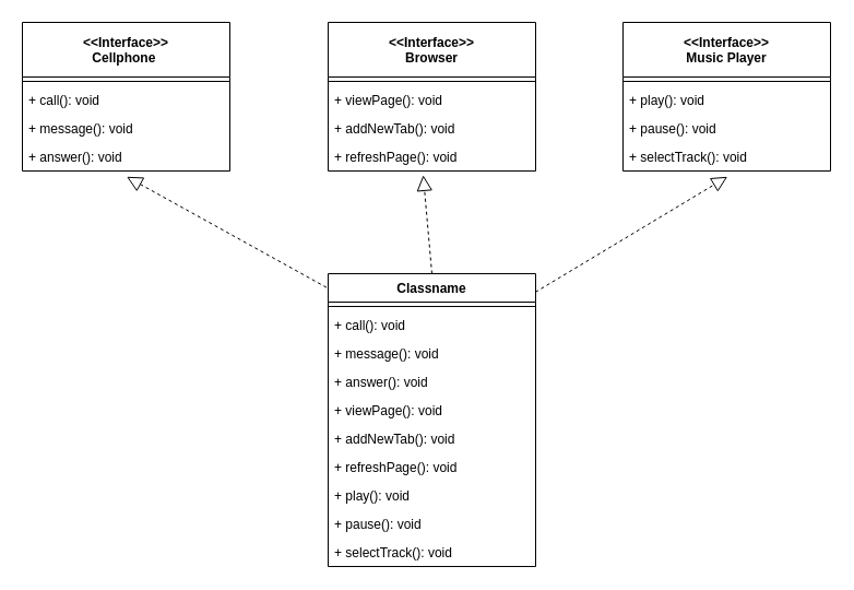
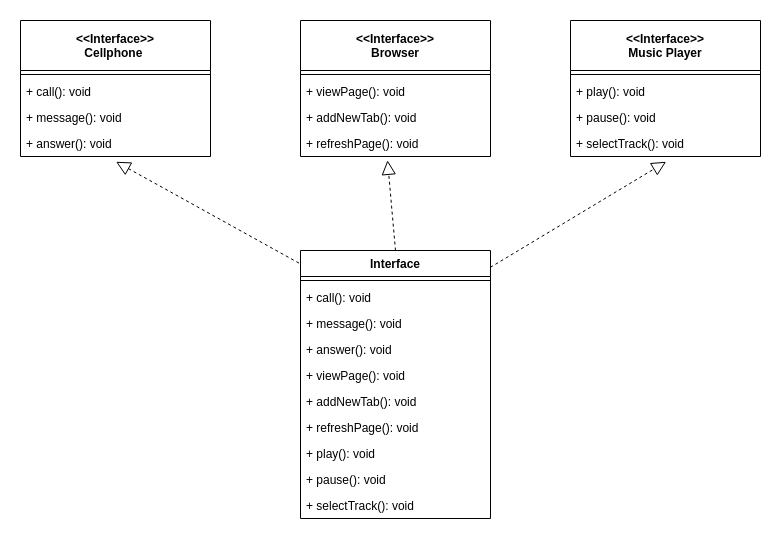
  <mxCell id="0" />
  <mxCell id="1" parent="0" />
  <mxCell id="2" value="&lt;&lt;Interface&gt;&gt;&#10;Cellphone " style="swimlane;fontStyle=1;align=center;verticalAlign=middle;childLayout=stackLayout;horizontal=1;startSize=50;horizontalStack=0;resizeParent=1;resizeParentMax=0;resizeLast=0;collapsible=1;marginBottom=0;" vertex="1" parent="1"><mxGeometry x="20" y="20" width="190" height="136" as="geometry" /></mxCell>
  <mxCell id="3" value="" style="line;strokeWidth=1;fillColor=none;align=left;verticalAlign=middle;spacingTop=-1;spacingLeft=3;spacingRight=3;rotatable=0;labelPosition=right;points=[];portConstraint=eastwest;strokeColor=inherit;" vertex="1" parent="2"><mxGeometry y="50" width="190" height="8" as="geometry" /></mxCell>
  <mxCell id="4" value="+ call(): void" style="text;strokeColor=none;fillColor=none;align=left;verticalAlign=top;spacingLeft=4;spacingRight=4;overflow=hidden;rotatable=0;points=[[0,0.5],[1,0.5]];portConstraint=eastwest;" vertex="1" parent="2"><mxGeometry y="58" width="190" height="26" as="geometry" /></mxCell>
  <mxCell id="5" value="+ message(): void" style="text;strokeColor=none;fillColor=none;align=left;verticalAlign=top;spacingLeft=4;spacingRight=4;overflow=hidden;rotatable=0;points=[[0,0.5],[1,0.5]];portConstraint=eastwest;" vertex="1" parent="2"><mxGeometry y="84" width="190" height="26" as="geometry" /></mxCell>
  <mxCell id="6" value="+ answer(): void" style="text;strokeColor=none;fillColor=none;align=left;verticalAlign=top;spacingLeft=4;spacingRight=4;overflow=hidden;rotatable=0;points=[[0,0.5],[1,0.5]];portConstraint=eastwest;" vertex="1" parent="2"><mxGeometry y="110" width="190" height="26" as="geometry" /></mxCell>
  <mxCell id="7" value="&lt;&lt;Interface&gt;&gt;&#10;Browser" style="swimlane;fontStyle=1;align=center;verticalAlign=middle;childLayout=stackLayout;horizontal=1;startSize=50;horizontalStack=0;resizeParent=1;resizeParentMax=0;resizeLast=0;collapsible=1;marginBottom=0;" vertex="1" parent="1"><mxGeometry x="300" y="20" width="190" height="136" as="geometry" /></mxCell>
  <mxCell id="8" value="" style="line;strokeWidth=1;fillColor=none;align=left;verticalAlign=middle;spacingTop=-1;spacingLeft=3;spacingRight=3;rotatable=0;labelPosition=right;points=[];portConstraint=eastwest;strokeColor=inherit;" vertex="1" parent="7"><mxGeometry y="50" width="190" height="8" as="geometry" /></mxCell>
  <mxCell id="9" value="+ viewPage(): void" style="text;strokeColor=none;fillColor=none;align=left;verticalAlign=top;spacingLeft=4;spacingRight=4;overflow=hidden;rotatable=0;points=[[0,0.5],[1,0.5]];portConstraint=eastwest;" vertex="1" parent="7"><mxGeometry y="58" width="190" height="26" as="geometry" /></mxCell>
  <mxCell id="10" value="+ addNewTab(): void" style="text;strokeColor=none;fillColor=none;align=left;verticalAlign=top;spacingLeft=4;spacingRight=4;overflow=hidden;rotatable=0;points=[[0,0.5],[1,0.5]];portConstraint=eastwest;" vertex="1" parent="7"><mxGeometry y="84" width="190" height="26" as="geometry" /></mxCell>
  <mxCell id="11" value="+ refreshPage(): void" style="text;strokeColor=none;fillColor=none;align=left;verticalAlign=top;spacingLeft=4;spacingRight=4;overflow=hidden;rotatable=0;points=[[0,0.5],[1,0.5]];portConstraint=eastwest;" vertex="1" parent="7"><mxGeometry y="110" width="190" height="26" as="geometry" /></mxCell>
  <mxCell id="12" value="&lt;&lt;Interface&gt;&gt;&#10;Music Player" style="swimlane;fontStyle=1;align=center;verticalAlign=middle;childLayout=stackLayout;horizontal=1;startSize=50;horizontalStack=0;resizeParent=1;resizeParentMax=0;resizeLast=0;collapsible=1;marginBottom=0;" vertex="1" parent="1"><mxGeometry x="570" y="20" width="190" height="136" as="geometry" /></mxCell>
  <mxCell id="13" value="" style="line;strokeWidth=1;fillColor=none;align=left;verticalAlign=middle;spacingTop=-1;spacingLeft=3;spacingRight=3;rotatable=0;labelPosition=right;points=[];portConstraint=eastwest;strokeColor=inherit;" vertex="1" parent="12"><mxGeometry y="50" width="190" height="8" as="geometry" /></mxCell>
  <mxCell id="14" value="+ play(): void" style="text;strokeColor=none;fillColor=none;align=left;verticalAlign=top;spacingLeft=4;spacingRight=4;overflow=hidden;rotatable=0;points=[[0,0.5],[1,0.5]];portConstraint=eastwest;" vertex="1" parent="12"><mxGeometry y="58" width="190" height="26" as="geometry" /></mxCell>
  <mxCell id="15" value="+ pause(): void" style="text;strokeColor=none;fillColor=none;align=left;verticalAlign=top;spacingLeft=4;spacingRight=4;overflow=hidden;rotatable=0;points=[[0,0.5],[1,0.5]];portConstraint=eastwest;" vertex="1" parent="12"><mxGeometry y="84" width="190" height="26" as="geometry" /></mxCell>
  <mxCell id="16" value="+ selectTrack(): void" style="text;strokeColor=none;fillColor=none;align=left;verticalAlign=top;spacingLeft=4;spacingRight=4;overflow=hidden;rotatable=0;points=[[0,0.5],[1,0.5]];portConstraint=eastwest;" vertex="1" parent="12"><mxGeometry y="110" width="190" height="26" as="geometry" /></mxCell>
- <mxCell id="17" value="Classname" style="swimlane;fontStyle=1;align=center;verticalAlign=top;childLayout=stackLayout;horizontal=1;startSize=26;horizontalStack=0;resizeParent=1;resizeParentMax=0;resizeLast=0;collapsible=1;marginBottom=0;" vertex="1" parent="1"><mxGeometry x="300" y="250" width="190" height="268" as="geometry" /></mxCell>
+ <mxCell id="17" value="Interface" style="swimlane;fontStyle=1;align=center;verticalAlign=top;childLayout=stackLayout;horizontal=1;startSize=26;horizontalStack=0;resizeParent=1;resizeParentMax=0;resizeLast=0;collapsible=1;marginBottom=0;" vertex="1" parent="1"><mxGeometry x="300" y="250" width="190" height="268" as="geometry" /></mxCell>
  <mxCell id="18" value="" style="line;strokeWidth=1;fillColor=none;align=left;verticalAlign=middle;spacingTop=-1;spacingLeft=3;spacingRight=3;rotatable=0;labelPosition=right;points=[];portConstraint=eastwest;strokeColor=inherit;" vertex="1" parent="17"><mxGeometry y="26" width="190" height="8" as="geometry" /></mxCell>
  <mxCell id="19" value="+ call(): void" style="text;strokeColor=none;fillColor=none;align=left;verticalAlign=top;spacingLeft=4;spacingRight=4;overflow=hidden;rotatable=0;points=[[0,0.5],[1,0.5]];portConstraint=eastwest;" vertex="1" parent="17"><mxGeometry y="34" width="190" height="26" as="geometry" /></mxCell>
  <mxCell id="20" value="+ message(): void" style="text;strokeColor=none;fillColor=none;align=left;verticalAlign=top;spacingLeft=4;spacingRight=4;overflow=hidden;rotatable=0;points=[[0,0.5],[1,0.5]];portConstraint=eastwest;" vertex="1" parent="17"><mxGeometry y="60" width="190" height="26" as="geometry" /></mxCell>
  <mxCell id="21" value="+ answer(): void" style="text;strokeColor=none;fillColor=none;align=left;verticalAlign=top;spacingLeft=4;spacingRight=4;overflow=hidden;rotatable=0;points=[[0,0.5],[1,0.5]];portConstraint=eastwest;" vertex="1" parent="17"><mxGeometry y="86" width="190" height="26" as="geometry" /></mxCell>
  <mxCell id="22" value="+ viewPage(): void" style="text;strokeColor=none;fillColor=none;align=left;verticalAlign=top;spacingLeft=4;spacingRight=4;overflow=hidden;rotatable=0;points=[[0,0.5],[1,0.5]];portConstraint=eastwest;" vertex="1" parent="17"><mxGeometry y="112" width="190" height="26" as="geometry" /></mxCell>
  <mxCell id="23" value="+ addNewTab(): void" style="text;strokeColor=none;fillColor=none;align=left;verticalAlign=top;spacingLeft=4;spacingRight=4;overflow=hidden;rotatable=0;points=[[0,0.5],[1,0.5]];portConstraint=eastwest;" vertex="1" parent="17"><mxGeometry y="138" width="190" height="26" as="geometry" /></mxCell>
  <mxCell id="24" value="+ refreshPage(): void" style="text;strokeColor=none;fillColor=none;align=left;verticalAlign=top;spacingLeft=4;spacingRight=4;overflow=hidden;rotatable=0;points=[[0,0.5],[1,0.5]];portConstraint=eastwest;" vertex="1" parent="17"><mxGeometry y="164" width="190" height="26" as="geometry" /></mxCell>
  <mxCell id="25" value="+ play(): void" style="text;strokeColor=none;fillColor=none;align=left;verticalAlign=top;spacingLeft=4;spacingRight=4;overflow=hidden;rotatable=0;points=[[0,0.5],[1,0.5]];portConstraint=eastwest;" vertex="1" parent="17"><mxGeometry y="190" width="190" height="26" as="geometry" /></mxCell>
  <mxCell id="26" value="+ pause(): void" style="text;strokeColor=none;fillColor=none;align=left;verticalAlign=top;spacingLeft=4;spacingRight=4;overflow=hidden;rotatable=0;points=[[0,0.5],[1,0.5]];portConstraint=eastwest;" vertex="1" parent="17"><mxGeometry y="216" width="190" height="26" as="geometry" /></mxCell>
  <mxCell id="27" value="+ selectTrack(): void" style="text;strokeColor=none;fillColor=none;align=left;verticalAlign=top;spacingLeft=4;spacingRight=4;overflow=hidden;rotatable=0;points=[[0,0.5],[1,0.5]];portConstraint=eastwest;" vertex="1" parent="17"><mxGeometry y="242" width="190" height="26" as="geometry" /></mxCell>
  <mxCell id="28" value="" style="endArrow=block;dashed=1;endFill=0;endSize=12;html=1;rounded=0;entryX=0.503;entryY=1.203;entryDx=0;entryDy=0;entryPerimeter=0;exitX=-0.008;exitY=0.047;exitDx=0;exitDy=0;exitPerimeter=0;" edge="1" parent="1" source="17" target="6"><mxGeometry width="160" relative="1" as="geometry"><mxPoint x="80" y="240" as="sourcePoint" /><mxPoint x="240" y="240" as="targetPoint" /></mxGeometry></mxCell>
  <mxCell id="29" value="" style="endArrow=block;dashed=1;endFill=0;endSize=12;html=1;rounded=0;entryX=0.458;entryY=1.148;entryDx=0;entryDy=0;entryPerimeter=0;exitX=0.5;exitY=0;exitDx=0;exitDy=0;" edge="1" parent="1" source="17" target="11"><mxGeometry width="160" relative="1" as="geometry"><mxPoint x="330" y="200" as="sourcePoint" /><mxPoint x="490" y="200" as="targetPoint" /></mxGeometry></mxCell>
  <mxCell id="30" value="" style="endArrow=block;dashed=1;endFill=0;endSize=12;html=1;rounded=0;entryX=0.503;entryY=1.203;entryDx=0;entryDy=0;entryPerimeter=0;exitX=0.999;exitY=0.063;exitDx=0;exitDy=0;exitPerimeter=0;" edge="1" parent="1" source="17" target="16"><mxGeometry width="160" relative="1" as="geometry"><mxPoint x="380" y="330" as="sourcePoint" /><mxPoint x="540" y="330" as="targetPoint" /></mxGeometry></mxCell>
